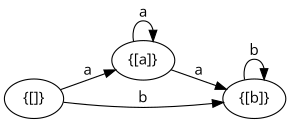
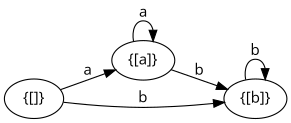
  digraph {
    fontname="Open Sans"
    rankdir=LR
    node [fontname="Open Sans"]
    edge [fontname="Open Sans"]
    n1 [label="{[]}"]
    n2 [label="{[a]}"]
    n3 [label="{[b]}"]
    n1 -> n2 [label=a]
    n1 -> n3 [label=b]
    n2 -> n2 [label=a]
-   n2 -> n3 [label=a]
+   n2 -> n3 [label=b]
    n3 -> n3 [label=b]
  }
